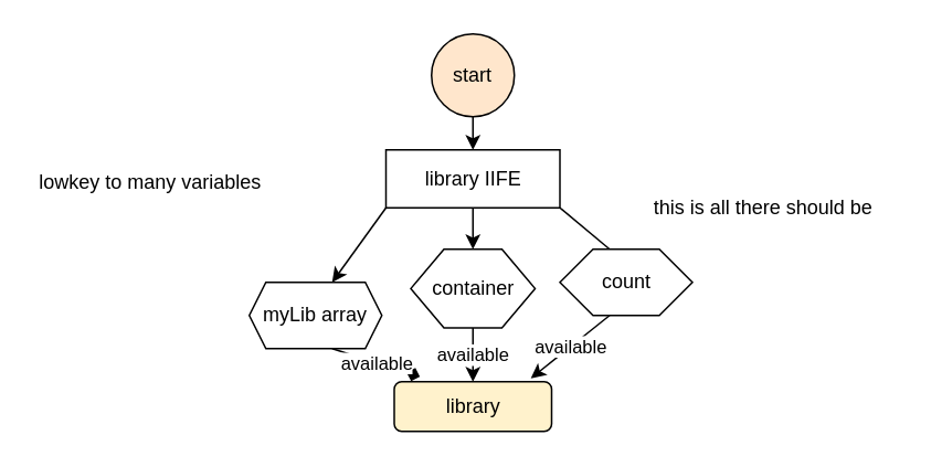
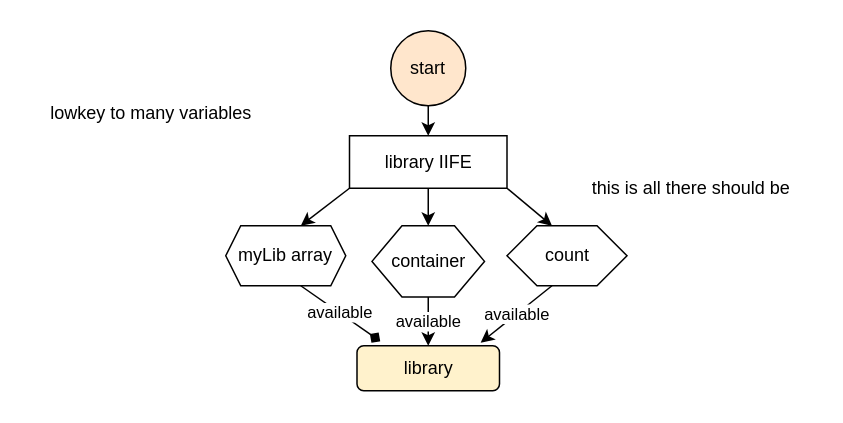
  <mxCell id="0" />
  <mxCell id="1" parent="0" />
  <mxCell id="2" value="" style="edgeStyle=none;html=1;" parent="1" source="3" target="7" edge="1"><mxGeometry relative="1" as="geometry" /></mxCell>
  <mxCell id="3" value="start" style="ellipse;whiteSpace=wrap;html=1;fillColor=#ffe6cc;" parent="1" vertex="1"><mxGeometry x="260" y="20" width="50" height="50" as="geometry" /></mxCell>
  <mxCell id="4" value="" style="edgeStyle=none;html=1;" edge="1" parent="1" source="7" target="12"><mxGeometry relative="1" as="geometry" /></mxCell>
- <mxCell id="5" style="edgeStyle=none;html=1;exitX=1;exitY=1;exitDx=0;exitDy=0;entryX=0.375;entryY=0;entryDx=0;entryDy=0;endArrow=none;" edge="1" parent="1" source="7" target="14"><mxGeometry relative="1" as="geometry" /></mxCell>
+ <mxCell id="5" style="edgeStyle=none;html=1;exitX=1;exitY=1;exitDx=0;exitDy=0;entryX=0.375;entryY=0;entryDx=0;entryDy=0;" edge="1" parent="1" source="7" target="14"><mxGeometry relative="1" as="geometry" /></mxCell>
  <mxCell id="6" style="edgeStyle=none;html=1;exitX=0;exitY=1;exitDx=0;exitDy=0;entryX=0.625;entryY=0;entryDx=0;entryDy=0;" edge="1" parent="1" source="7" target="9"><mxGeometry relative="1" as="geometry" /></mxCell>
  <mxCell id="7" value="library IIFE" style="whiteSpace=wrap;html=1;" parent="1" vertex="1"><mxGeometry x="232.5" y="90" width="105" height="35" as="geometry" /></mxCell>
  <mxCell id="8" value="available" style="edgeStyle=none;html=1;exitX=0.625;exitY=1;exitDx=0;exitDy=0;entryX=0.163;entryY=-0.1;entryDx=0;entryDy=0;entryPerimeter=0;endArrow=diamond;" edge="1" parent="1" source="9" target="16"><mxGeometry relative="1" as="geometry" /></mxCell>
- <mxCell id="9" value="myLib array" style="shape=hexagon;perimeter=hexagonPerimeter2;whiteSpace=wrap;html=1;fixedSize=1;size=10;" vertex="1" parent="1"><mxGeometry x="150" y="170" width="80" height="40" as="geometry" /></mxCell>
- <mxCell id="10" value="lowkey to many variables" style="text;html=1;align=center;verticalAlign=middle;resizable=0;points=[];autosize=1;strokeColor=none;fillColor=none;" vertex="1" parent="1"><mxGeometry x="10" y="95" width="160" height="30" as="geometry" /></mxCell>
+ <mxCell id="9" value="myLib array" style="shape=hexagon;perimeter=hexagonPerimeter2;whiteSpace=wrap;html=1;fixedSize=1;size=10;" vertex="1" parent="1"><mxGeometry x="150" y="150" width="80" height="40" as="geometry" /></mxCell>
+ <mxCell id="10" value="lowkey to many variables" style="text;html=1;align=center;verticalAlign=middle;resizable=0;points=[];autosize=1;strokeColor=none;fillColor=none;" vertex="1" parent="1"><mxGeometry x="20" y="60" width="160" height="30" as="geometry" /></mxCell>
  <mxCell id="11" value="available" style="edgeStyle=none;html=1;" edge="1" parent="1" source="12" target="16"><mxGeometry relative="1" as="geometry" /></mxCell>
  <mxCell id="12" value="container" style="shape=hexagon;perimeter=hexagonPerimeter2;whiteSpace=wrap;html=1;fixedSize=1;" vertex="1" parent="1"><mxGeometry x="247.5" y="150" width="75" height="47.5" as="geometry" /></mxCell>
  <mxCell id="13" value="available" style="edgeStyle=none;html=1;exitX=0.375;exitY=1;exitDx=0;exitDy=0;entryX=0.868;entryY=-0.067;entryDx=0;entryDy=0;entryPerimeter=0;" edge="1" parent="1" source="14" target="16"><mxGeometry relative="1" as="geometry" /></mxCell>
  <mxCell id="14" value="count" style="shape=hexagon;perimeter=hexagonPerimeter2;whiteSpace=wrap;html=1;fixedSize=1;" vertex="1" parent="1"><mxGeometry x="337.5" y="150" width="80" height="40" as="geometry" /></mxCell>
  <mxCell id="15" value="this is all there should be" style="text;html=1;align=center;verticalAlign=middle;resizable=0;points=[];autosize=1;strokeColor=none;fillColor=none;" vertex="1" parent="1"><mxGeometry x="380" y="110" width="160" height="30" as="geometry" /></mxCell>
  <mxCell id="16" value="library" style="rounded=1;whiteSpace=wrap;html=1;fillColor=#fff2cc;" vertex="1" parent="1"><mxGeometry x="237.5" y="230" width="95" height="30" as="geometry" /></mxCell>
